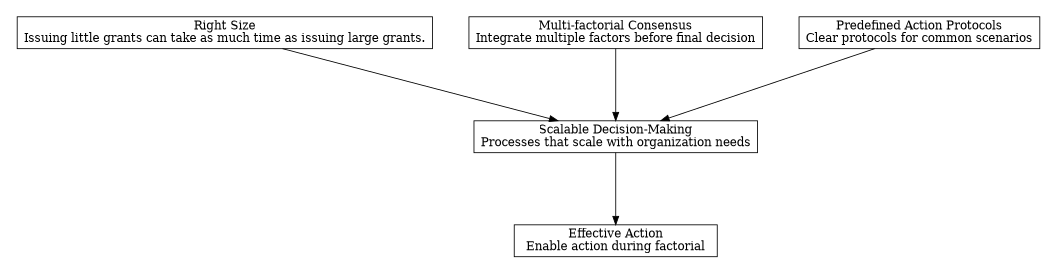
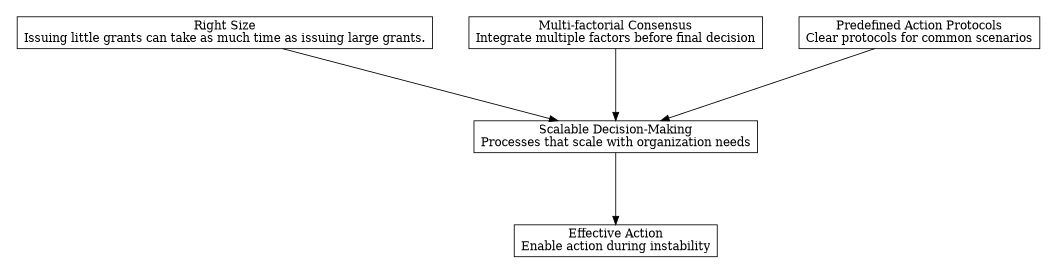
  digraph {
    nodesep=0.6
    rankdir=TB
    ranksep=1.2
    node [shape=box]
    n1 [label="Predefined Action Protocols\nClear protocols for common scenarios"]
    n2 [label="Multi-factorial Consensus\nIntegrate multiple factors before final decision"]
    n3 [label="Right Size\nIssuing little grants can take as much time as issuing large grants.\n"]
-   n4 [label="Effective Action\nEnable action during factorial"]
+   n4 [label="Effective Action\nEnable action during instability"]
    n5 [label="Scalable Decision-Making\nProcesses that scale with organization needs"]
    subgraph cluster_1 {
      rank=max
      style=invis
      n1
      n2
      n3
    }
    subgraph cluster_2 {
      rank=min
      style=invis
      n4
    }
    n1 -> n5
    n2 -> n5
    n3 -> n5
    n5 -> n4
  }
